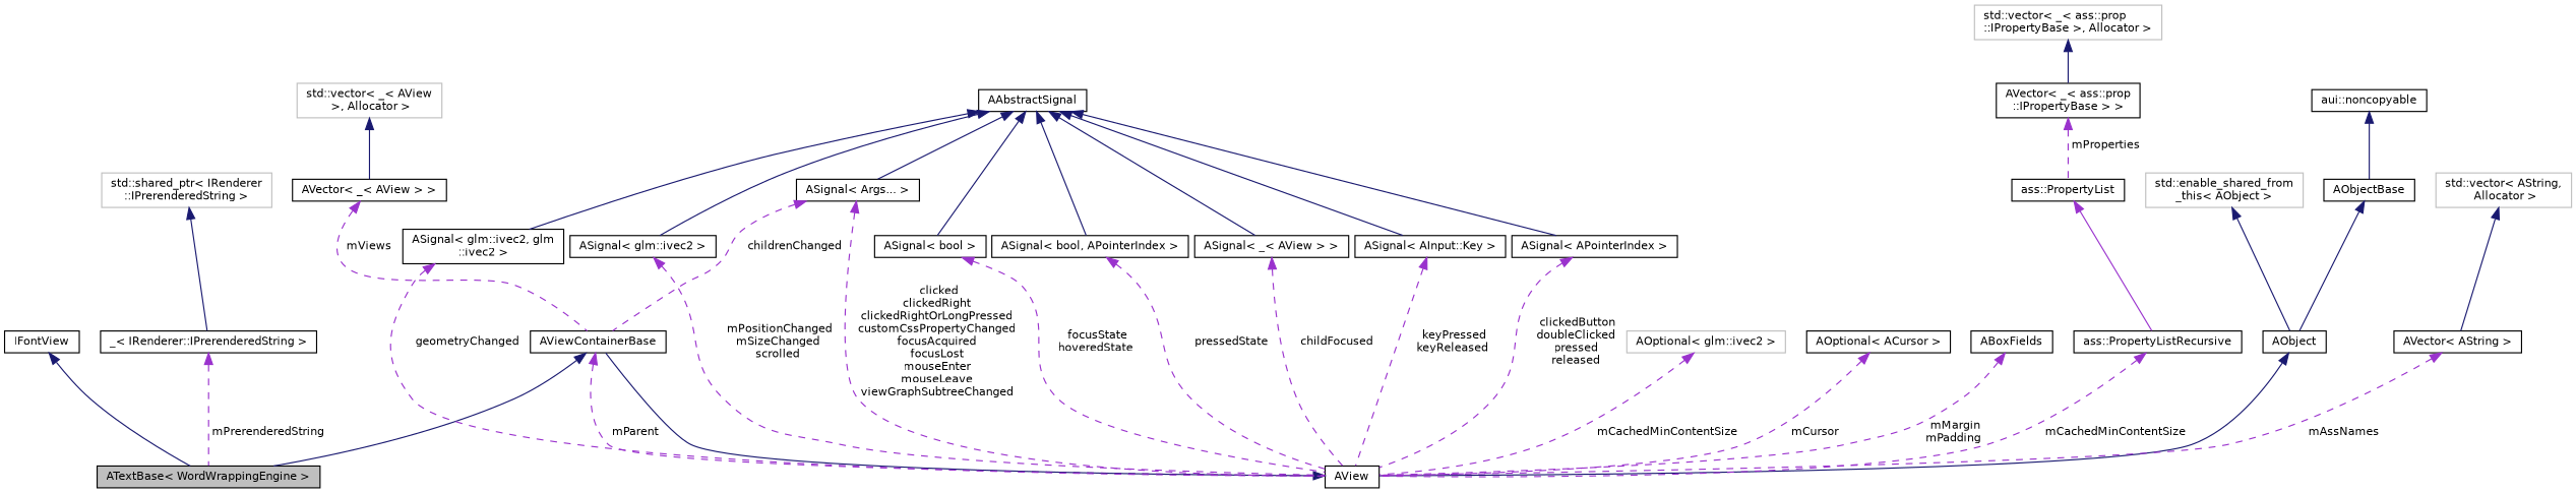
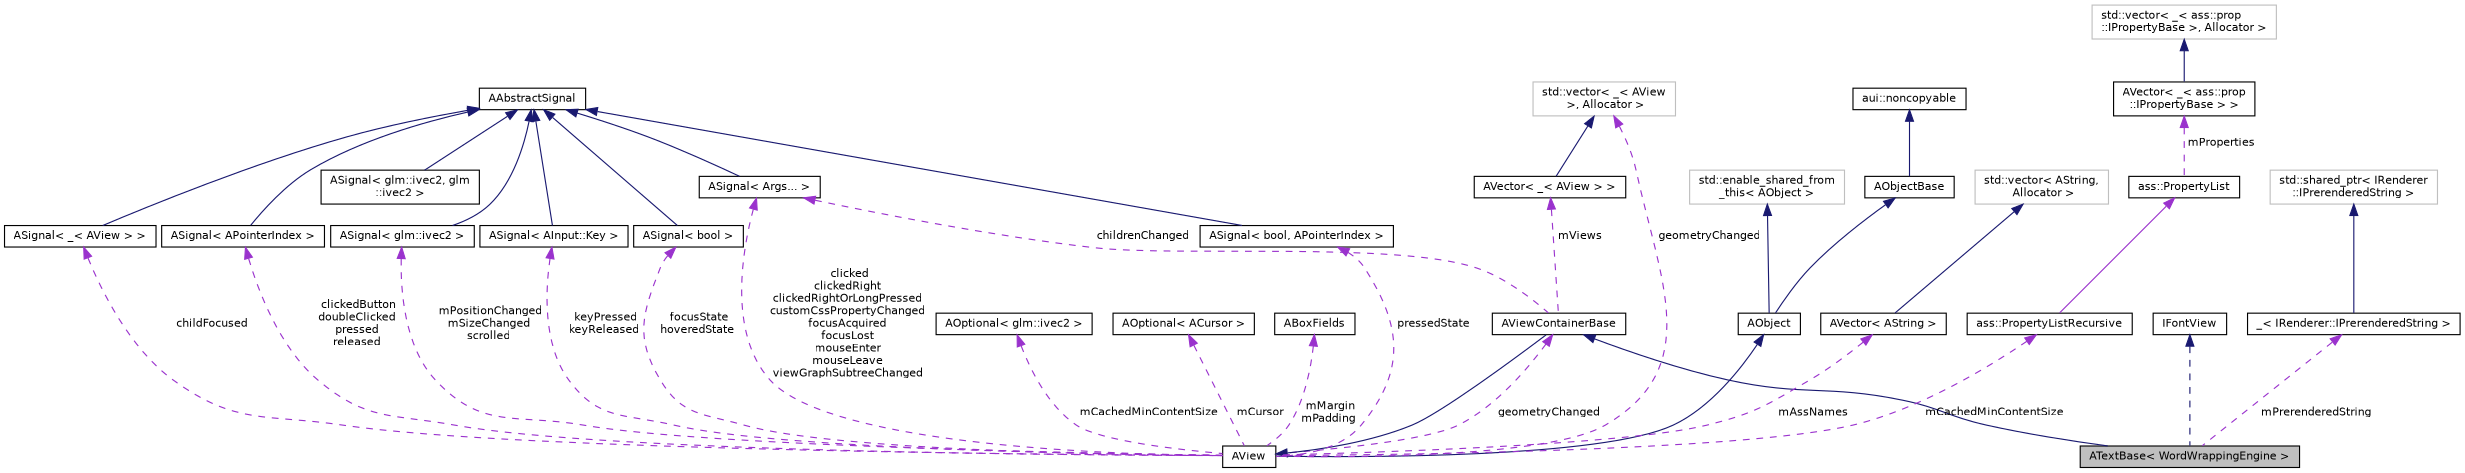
  digraph {
    rankdir=TB
    node [color=black fillcolor=white fontname=Helvetica fontsize=10 shape=record style=filled]
    edge [color=midnightblue dir=back fontname=Helvetica fontsize=10 labelfontname=Helvetica labelfontsize=10 style=solid]
    n1 [fillcolor=grey75 fontcolor=black height=0.2 label="ATextBase\< WordWrappingEngine \>" width=0.4]
    n2 [height=0.2 label=AViewContainerBase width=0.4]
    n3 [height=0.2 label=AView width=0.4]
    n4 [height=0.2 label=AObject width=0.4]
    n5 [height=0.2 label=AObjectBase width=0.4]
    n6 [height=0.2 label="aui::noncopyable" width=0.4]
    n7 [color=grey75 height=0.2 label="std::enable_shared_from\l_this\< AObject \>" width=0.4]
    n8 [height=0.2 label="AVector\< AString \>" width=0.4]
    n9 [color=grey75 height=0.2 label="std::vector\< AString,\l Allocator \>" width=0.4]
    n10 [height=0.2 label="ASignal\< Args... \>" width=0.4]
    n11 [height=0.2 label=AAbstractSignal width=0.4]
    n12 [height=0.2 label="ASignal\< _\< AView \> \>" width=0.4]
    n13 [height=0.2 label="ASignal\< AInput::Key \>" width=0.4]
    n14 [height=0.2 label="ASignal\< APointerIndex \>" width=0.4]
    n15 [height=0.2 label="ASignal\< glm::ivec2, glm\l::ivec2 \>" width=0.4]
    n16 [height=0.2 label="ASignal\< glm::ivec2 \>" width=0.4]
    n17 [height=0.2 label="ASignal\< bool \>" width=0.4]
    n18 [height=0.2 label="ASignal\< bool, APointerIndex \>" width=0.4]
    n19 [height=0.2 label="ass::PropertyListRecursive" width=0.4]
    n20 [height=0.2 label="ass::PropertyList" width=0.4]
    n21 [height=0.2 label="AVector\< _\< ass::prop\l::IPropertyBase \> \>" width=0.4]
    n22 [color=grey75 height=0.2 label="std::vector\< _\< ass::prop\l::IPropertyBase \>, Allocator \>" width=0.4]
-   n23 [color=grey75 height=0.2 label="AOptional\< glm::ivec2 \>" width=0.4]
+   n23 [height=0.2 label="AOptional\< glm::ivec2 \>" width=0.4]
    n24 [height=0.2 label="AOptional\< ACursor \>" width=0.4]
    n25 [height=0.2 label=ABoxFields width=0.4]
    n26 [height=0.2 label="AVector\< _\< AView \> \>" width=0.4]
    n27 [color=grey75 height=0.2 label="std::vector\< _\< AView\l \>, Allocator \>" width=0.4]
    n28 [height=0.2 label=IFontView width=0.4]
    n29 [height=0.2 label="_\< IRenderer::IPrerenderedString \>" width=0.4]
    n30 [color=grey75 height=0.2 label="std::shared_ptr\< IRenderer\l::IPrerenderedString \>" width=0.4]
    n2 -> n1
-   n2 -> n3 [color=darkorchid3 label=" mParent" style=dashed]
+   n2 -> n3 [color=darkorchid3 label=" geometryChanged" style=dashed]
    n3 -> n2
    n4 -> n3
    n5 -> n4
    n6 -> n5
    n7 -> n4
    n8 -> n3 [color=darkorchid3 label=" mAssNames" style=dashed]
    n9 -> n8
    n10 -> n2 [color=darkorchid3 label=" childrenChanged" style=dashed]
    n10 -> n3 [color=darkorchid3 label=" clicked\nclickedRight\nclickedRightOrLongPressed\ncustomCssPropertyChanged\nfocusAcquired\nfocusLost\nmouseEnter\nmouseLeave\nviewGraphSubtreeChanged" style=dashed]
    n11 -> n10
    n11 -> n12
    n11 -> n13
    n11 -> n14
    n11 -> n15
    n11 -> n16
    n11 -> n17
    n11 -> n18
    n12 -> n3 [color=darkorchid3 label=" childFocused" style=dashed]
    n13 -> n3 [color=darkorchid3 label=" keyPressed\nkeyReleased" style=dashed]
    n14 -> n3 [color=darkorchid3 label=" clickedButton\ndoubleClicked\npressed\nreleased" style=dashed]
-   n15 -> n3 [color=darkorchid3 label=" geometryChanged" style=dashed]
+   n27 -> n3 [color=darkorchid3 label=" geometryChanged" style=dashed]
    n16 -> n3 [color=darkorchid3 label=" mPositionChanged\nmSizeChanged\nscrolled" style=dashed]
    n17 -> n3 [color=darkorchid3 label=" focusState\nhoveredState" style=dashed]
    n18 -> n3 [color=darkorchid3 label=" pressedState" style=dashed]
    n19 -> n3 [color=darkorchid3 label=" mCachedMinContentSize" style=dashed]
    n20 -> n19 [color=darkorchid3]
    n21 -> n20 [color=darkorchid3 label=" mProperties" style=dashed]
    n22 -> n21
    n23 -> n3 [color=darkorchid3 label=" mCachedMinContentSize" style=dashed]
    n24 -> n3 [color=darkorchid3 label=" mCursor" style=dashed]
    n25 -> n3 [color=darkorchid3 label=" mMargin\nmPadding" style=dashed]
    n26 -> n2 [color=darkorchid3 label=" mViews" style=dashed]
    n27 -> n26
-   n28 -> n1
+   n28 -> n1 [style=dashed]
    n29 -> n1 [color=darkorchid3 label=" mPrerenderedString" style=dashed]
    n30 -> n29
  }
